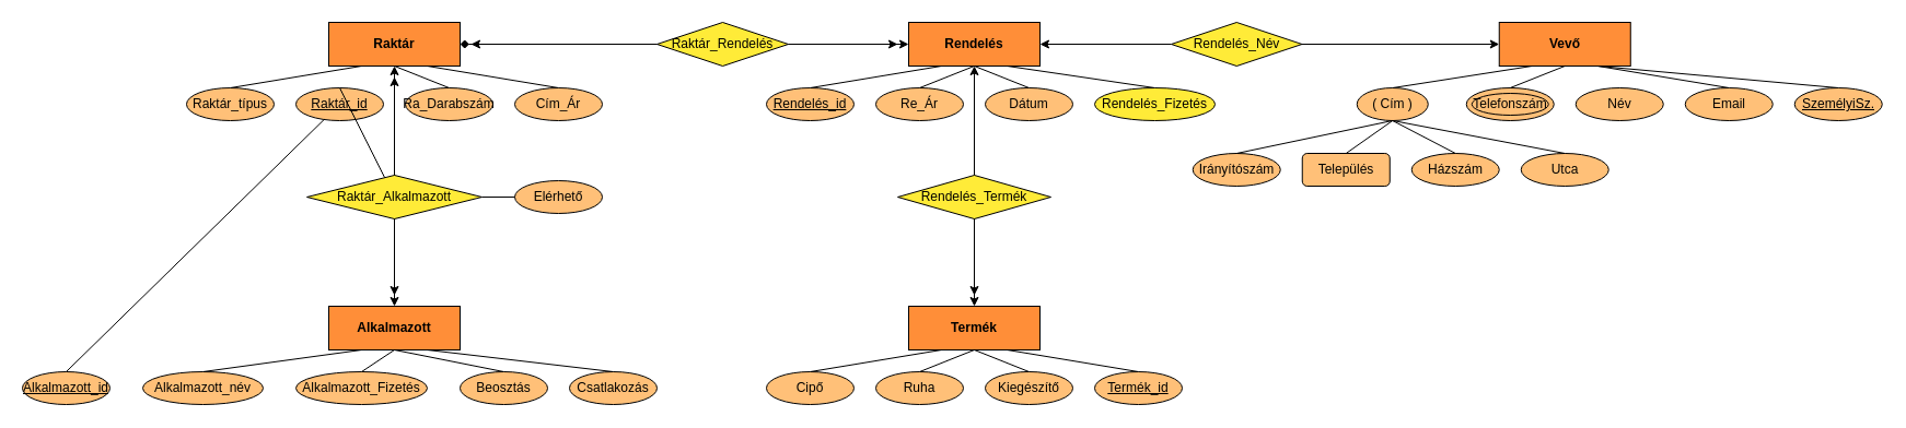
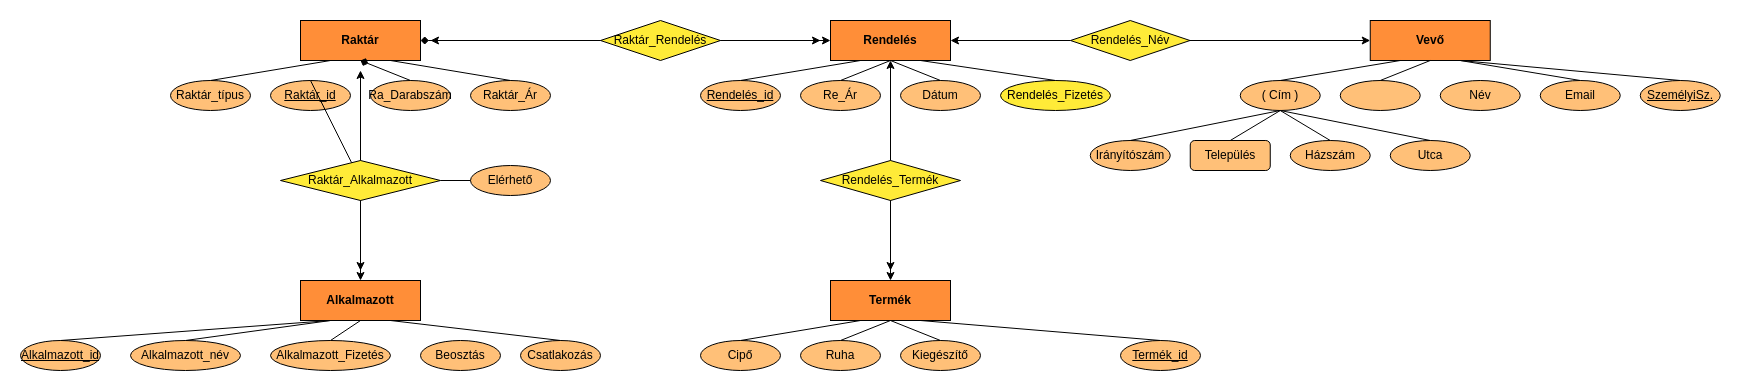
  <mxCell id="0" />
  <mxCell id="1" parent="0" />
  <mxCell id="2" value="&lt;b&gt;Raktár&lt;/b&gt;" style="rounded=0;whiteSpace=wrap;html=1;fillColor=#FF8E38;" parent="1" vertex="1"><mxGeometry x="300" y="20" width="120" height="40" as="geometry" /></mxCell>
  <mxCell id="3" value="Raktár_típus" style="ellipse;whiteSpace=wrap;html=1;fillColor=#FFC078;" parent="1" vertex="1"><mxGeometry x="170" y="80" width="80" height="30" as="geometry" /></mxCell>
  <mxCell id="4" value="Ra_Darabszám" style="ellipse;whiteSpace=wrap;html=1;fillColor=#FFC078;" parent="1" vertex="1"><mxGeometry x="370" y="80" width="80" height="30" as="geometry" /></mxCell>
  <mxCell id="5" value="&lt;u&gt;Raktár_id&lt;/u&gt;" style="ellipse;whiteSpace=wrap;html=1;fillColor=#FFC078;" parent="1" vertex="1"><mxGeometry x="270" y="80" width="80" height="30" as="geometry" /></mxCell>
- <mxCell id="6" value="Cím_Ár" style="ellipse;whiteSpace=wrap;html=1;fillColor=#FFC078;" parent="1" vertex="1"><mxGeometry x="470" y="80" width="80" height="30" as="geometry" /></mxCell>
+ <mxCell id="6" value="Raktár_Ár" style="ellipse;whiteSpace=wrap;html=1;fillColor=#FFC078;" parent="1" vertex="1"><mxGeometry x="470" y="80" width="80" height="30" as="geometry" /></mxCell>
  <mxCell id="7" value="" style="endArrow=none;html=1;rounded=0;entryX=0.25;entryY=1;entryDx=0;entryDy=0;exitX=0.5;exitY=0;exitDx=0;exitDy=0;" parent="1" source="3" target="2" edge="1"><mxGeometry width="50" height="50" relative="1" as="geometry"><mxPoint x="210" y="80" as="sourcePoint" /><mxPoint x="260" y="30" as="targetPoint" /></mxGeometry></mxCell>
  <mxCell id="8" value="" style="endArrow=none;html=1;rounded=0;exitX=0.5;exitY=0;exitDx=0;exitDy=0;" parent="1" source="5" target="20" edge="1"><mxGeometry width="50" height="50" relative="1" as="geometry"><mxPoint x="370" y="90" as="sourcePoint" /><mxPoint x="370" y="60" as="targetPoint" /></mxGeometry></mxCell>
- <mxCell id="9" value="" style="endArrow=none;html=1;rounded=0;exitX=0.5;exitY=0;exitDx=0;exitDy=0;entryX=0.5;entryY=1;entryDx=0;entryDy=0;" parent="1" source="4" target="2" edge="1"><mxGeometry width="50" height="50" relative="1" as="geometry"><mxPoint x="370" y="90" as="sourcePoint" /><mxPoint x="420" y="40" as="targetPoint" /></mxGeometry></mxCell>
+ <mxCell id="9" value="" style="endArrow=diamond;html=1;rounded=0;exitX=0.5;exitY=0;exitDx=0;exitDy=0;entryX=0.5;entryY=1;entryDx=0;entryDy=0;" parent="1" source="4" target="2" edge="1"><mxGeometry width="50" height="50" relative="1" as="geometry"><mxPoint x="370" y="90" as="sourcePoint" /><mxPoint x="420" y="40" as="targetPoint" /></mxGeometry></mxCell>
  <mxCell id="10" value="" style="endArrow=none;html=1;rounded=0;exitX=0.5;exitY=0;exitDx=0;exitDy=0;entryX=0.75;entryY=1;entryDx=0;entryDy=0;" parent="1" source="6" target="2" edge="1"><mxGeometry width="50" height="50" relative="1" as="geometry"><mxPoint x="370" y="90" as="sourcePoint" /><mxPoint x="420" y="40" as="targetPoint" /></mxGeometry></mxCell>
  <mxCell id="11" value="&lt;b&gt;Alkalmazott&lt;/b&gt;" style="rounded=0;whiteSpace=wrap;html=1;fillColor=#FF8E38;" parent="1" vertex="1"><mxGeometry x="300" y="280" width="120" height="40" as="geometry" /></mxCell>
  <mxCell id="12" value="Alkalmazott_név" style="ellipse;whiteSpace=wrap;html=1;fillColor=#FFC078;" parent="1" vertex="1"><mxGeometry x="130" y="340" width="110" height="30" as="geometry" /></mxCell>
  <mxCell id="13" value="Csatlakozás" style="ellipse;whiteSpace=wrap;html=1;fillColor=#FFC078;" parent="1" vertex="1"><mxGeometry x="520" y="340" width="80" height="30" as="geometry" /></mxCell>
  <mxCell id="14" value="Beosztás" style="ellipse;whiteSpace=wrap;html=1;fillColor=#FFC078;" parent="1" vertex="1"><mxGeometry x="420" y="340" width="80" height="30" as="geometry" /></mxCell>
  <mxCell id="15" value="Alkalmazott_Fizetés" style="ellipse;whiteSpace=wrap;html=1;fillColor=#FFC078;" parent="1" vertex="1"><mxGeometry x="270" y="340" width="120" height="30" as="geometry" /></mxCell>
  <mxCell id="16" value="" style="endArrow=none;html=1;rounded=0;exitX=0.5;exitY=0;exitDx=0;exitDy=0;entryX=0.25;entryY=1;entryDx=0;entryDy=0;" parent="1" source="12" target="11" edge="1"><mxGeometry width="50" height="50" relative="1" as="geometry"><mxPoint x="380" y="250" as="sourcePoint" /><mxPoint x="430" y="200" as="targetPoint" /></mxGeometry></mxCell>
  <mxCell id="17" value="" style="endArrow=none;html=1;rounded=0;exitX=0.5;exitY=0;exitDx=0;exitDy=0;entryX=0.5;entryY=1;entryDx=0;entryDy=0;" parent="1" source="15" target="11" edge="1"><mxGeometry width="50" height="50" relative="1" as="geometry"><mxPoint x="380" y="250" as="sourcePoint" /><mxPoint x="430" y="200" as="targetPoint" /></mxGeometry></mxCell>
- <mxCell id="18" value="" style="endArrow=none;html=1;rounded=0;exitX=0.5;exitY=0;exitDx=0;exitDy=0;entryX=0.5;entryY=1;entryDx=0;entryDy=0;" parent="1" source="14" target="11" edge="1"><mxGeometry width="50" height="50" relative="1" as="geometry"><mxPoint x="380" y="250" as="sourcePoint" /><mxPoint x="430" y="200" as="targetPoint" /></mxGeometry></mxCell>
  <mxCell id="19" value="" style="endArrow=none;html=1;rounded=0;exitX=0.5;exitY=0;exitDx=0;exitDy=0;entryX=0.75;entryY=1;entryDx=0;entryDy=0;" parent="1" source="13" target="11" edge="1"><mxGeometry width="50" height="50" relative="1" as="geometry"><mxPoint x="380" y="250" as="sourcePoint" /><mxPoint x="430" y="200" as="targetPoint" /></mxGeometry></mxCell>
  <mxCell id="20" value="Raktár_Alkalmazott" style="rhombus;whiteSpace=wrap;html=1;fillColor=#FFEB38;" parent="1" vertex="1"><mxGeometry x="280" y="160" width="160" height="40" as="geometry" /></mxCell>
  <mxCell id="21" value="Elérhető" style="ellipse;whiteSpace=wrap;html=1;fillColor=#FFC078;" parent="1" vertex="1"><mxGeometry x="470" y="165" width="80" height="30" as="geometry" /></mxCell>
  <mxCell id="22" value="" style="endArrow=none;html=1;rounded=0;entryX=0;entryY=0.5;entryDx=0;entryDy=0;exitX=1;exitY=0.5;exitDx=0;exitDy=0;" parent="1" source="20" target="21" edge="1"><mxGeometry width="50" height="50" relative="1" as="geometry"><mxPoint x="380" y="250" as="sourcePoint" /><mxPoint x="430" y="200" as="targetPoint" /></mxGeometry></mxCell>
  <mxCell id="23" value="" style="endArrow=classic;html=1;rounded=0;exitX=0.5;exitY=1;exitDx=0;exitDy=0;entryX=0.5;entryY=0;entryDx=0;entryDy=0;" parent="1" source="20" target="11" edge="1"><mxGeometry width="50" height="50" relative="1" as="geometry"><mxPoint x="380" y="150" as="sourcePoint" /><mxPoint x="430" y="100" as="targetPoint" /></mxGeometry></mxCell>
  <mxCell id="24" value="" style="endArrow=classic;html=1;rounded=0;exitX=0.5;exitY=1;exitDx=0;exitDy=0;" parent="1" source="20" edge="1"><mxGeometry width="50" height="50" relative="1" as="geometry"><mxPoint x="380" y="150" as="sourcePoint" /><mxPoint x="360" y="270" as="targetPoint" /></mxGeometry></mxCell>
- <mxCell id="25" value="" style="endArrow=classic;html=1;rounded=0;exitX=0.5;exitY=0;exitDx=0;exitDy=0;entryX=0.5;entryY=1;entryDx=0;entryDy=0;" parent="1" source="20" target="2" edge="1"><mxGeometry width="50" height="50" relative="1" as="geometry"><mxPoint x="380" y="210" as="sourcePoint" /><mxPoint x="430" y="160" as="targetPoint" /></mxGeometry></mxCell>
  <mxCell id="26" value="" style="endArrow=classic;html=1;rounded=0;exitX=0.5;exitY=0;exitDx=0;exitDy=0;" parent="1" source="20" edge="1"><mxGeometry width="50" height="50" relative="1" as="geometry"><mxPoint x="380" y="210" as="sourcePoint" /><mxPoint x="360" y="70" as="targetPoint" /></mxGeometry></mxCell>
  <mxCell id="27" value="Raktár_Rendelés" style="rhombus;whiteSpace=wrap;html=1;fillColor=#FFEB38;" parent="1" vertex="1"><mxGeometry x="600" y="20" width="120" height="40" as="geometry" /></mxCell>
  <mxCell id="28" value="" style="endArrow=diamond;html=1;rounded=0;exitX=0;exitY=0.5;exitDx=0;exitDy=0;entryX=1;entryY=0.5;entryDx=0;entryDy=0;" parent="1" source="27" target="2" edge="1"><mxGeometry width="50" height="50" relative="1" as="geometry"><mxPoint x="530" y="120" as="sourcePoint" /><mxPoint x="580" y="70" as="targetPoint" /></mxGeometry></mxCell>
  <mxCell id="29" value="" style="endArrow=classic;html=1;rounded=0;exitX=0;exitY=0.5;exitDx=0;exitDy=0;" parent="1" source="27" edge="1"><mxGeometry width="50" height="50" relative="1" as="geometry"><mxPoint x="530" y="120" as="sourcePoint" /><mxPoint x="430" y="40" as="targetPoint" /></mxGeometry></mxCell>
  <mxCell id="30" value="&lt;b&gt;Rendelés&lt;/b&gt;" style="rounded=0;whiteSpace=wrap;html=1;fillColor=#FF8E38;" parent="1" vertex="1"><mxGeometry x="830" y="20" width="120" height="40" as="geometry" /></mxCell>
  <mxCell id="31" value="" style="endArrow=classic;html=1;rounded=0;exitX=1;exitY=0.5;exitDx=0;exitDy=0;entryX=0;entryY=0.5;entryDx=0;entryDy=0;" parent="1" source="27" target="30" edge="1"><mxGeometry width="50" height="50" relative="1" as="geometry"><mxPoint x="580" y="120" as="sourcePoint" /><mxPoint x="630" y="70" as="targetPoint" /></mxGeometry></mxCell>
  <mxCell id="32" value="" style="endArrow=classic;html=1;rounded=0;exitX=1;exitY=0.5;exitDx=0;exitDy=0;" parent="1" source="27" edge="1"><mxGeometry width="50" height="50" relative="1" as="geometry"><mxPoint x="580" y="120" as="sourcePoint" /><mxPoint x="820" y="40" as="targetPoint" /></mxGeometry></mxCell>
  <mxCell id="33" value="Rendelés_Fizetés" style="ellipse;whiteSpace=wrap;html=1;fillColor=#ffeb38;" parent="1" vertex="1"><mxGeometry x="1000" y="80" width="110" height="30" as="geometry" /></mxCell>
  <mxCell id="34" value="Dátum" style="ellipse;whiteSpace=wrap;html=1;fillColor=#FFC078;" parent="1" vertex="1"><mxGeometry x="900" y="80" width="80" height="30" as="geometry" /></mxCell>
  <mxCell id="35" value="Re_Ár" style="ellipse;whiteSpace=wrap;html=1;fillColor=#FFC078;" parent="1" vertex="1"><mxGeometry x="800" y="80" width="80" height="30" as="geometry" /></mxCell>
  <mxCell id="36" value="&lt;u&gt;Rendelés_id&lt;/u&gt;" style="ellipse;whiteSpace=wrap;html=1;fillColor=#FFC078;" parent="1" vertex="1"><mxGeometry x="700" y="80" width="80" height="30" as="geometry" /></mxCell>
  <mxCell id="37" value="" style="endArrow=none;html=1;rounded=0;exitX=0.5;exitY=0;exitDx=0;exitDy=0;entryX=0.25;entryY=1;entryDx=0;entryDy=0;" parent="1" source="36" target="30" edge="1"><mxGeometry width="50" height="50" relative="1" as="geometry"><mxPoint x="880" y="120" as="sourcePoint" /><mxPoint x="930" y="70" as="targetPoint" /></mxGeometry></mxCell>
  <mxCell id="38" value="" style="endArrow=none;html=1;rounded=0;exitX=0.5;exitY=0;exitDx=0;exitDy=0;entryX=0.5;entryY=1;entryDx=0;entryDy=0;" parent="1" source="35" target="30" edge="1"><mxGeometry width="50" height="50" relative="1" as="geometry"><mxPoint x="880" y="120" as="sourcePoint" /><mxPoint x="930" y="70" as="targetPoint" /></mxGeometry></mxCell>
  <mxCell id="39" value="" style="endArrow=none;html=1;rounded=0;exitX=0.5;exitY=0;exitDx=0;exitDy=0;entryX=0.5;entryY=1;entryDx=0;entryDy=0;" parent="1" source="34" target="30" edge="1"><mxGeometry width="50" height="50" relative="1" as="geometry"><mxPoint x="880" y="120" as="sourcePoint" /><mxPoint x="930" y="70" as="targetPoint" /></mxGeometry></mxCell>
  <mxCell id="40" value="" style="endArrow=none;html=1;rounded=0;exitX=0.5;exitY=0;exitDx=0;exitDy=0;entryX=0.75;entryY=1;entryDx=0;entryDy=0;" parent="1" source="33" target="30" edge="1"><mxGeometry width="50" height="50" relative="1" as="geometry"><mxPoint x="880" y="120" as="sourcePoint" /><mxPoint x="930" y="70" as="targetPoint" /></mxGeometry></mxCell>
  <mxCell id="41" value="Rendelés_Termék" style="rhombus;whiteSpace=wrap;html=1;fillColor=#FFEB38;" parent="1" vertex="1"><mxGeometry x="820" y="160" width="140" height="40" as="geometry" /></mxCell>
  <mxCell id="42" value="" style="endArrow=classic;html=1;rounded=0;exitX=0.5;exitY=0;exitDx=0;exitDy=0;entryX=0.5;entryY=1;entryDx=0;entryDy=0;" parent="1" source="41" target="30" edge="1"><mxGeometry width="50" height="50" relative="1" as="geometry"><mxPoint x="810" y="150" as="sourcePoint" /><mxPoint x="840" y="160" as="targetPoint" /></mxGeometry></mxCell>
  <mxCell id="43" value="&lt;b&gt;Termék&lt;/b&gt;" style="rounded=0;whiteSpace=wrap;html=1;fillColor=#FF8E38;" parent="1" vertex="1"><mxGeometry x="830" y="280" width="120" height="40" as="geometry" /></mxCell>
  <mxCell id="44" value="" style="endArrow=classic;html=1;rounded=0;exitX=0.5;exitY=1;exitDx=0;exitDy=0;entryX=0.5;entryY=0;entryDx=0;entryDy=0;" parent="1" source="41" target="43" edge="1"><mxGeometry width="50" height="50" relative="1" as="geometry"><mxPoint x="530" y="270" as="sourcePoint" /><mxPoint x="580" y="220" as="targetPoint" /></mxGeometry></mxCell>
  <mxCell id="45" value="" style="endArrow=classic;html=1;rounded=0;exitX=0.5;exitY=1;exitDx=0;exitDy=0;" parent="1" source="41" edge="1"><mxGeometry width="50" height="50" relative="1" as="geometry"><mxPoint x="530" y="270" as="sourcePoint" /><mxPoint x="890" y="270" as="targetPoint" /></mxGeometry></mxCell>
  <mxCell id="46" value="Ruha" style="ellipse;whiteSpace=wrap;html=1;fillColor=#FFC078;" parent="1" vertex="1"><mxGeometry x="800" y="340" width="80" height="30" as="geometry" /></mxCell>
- <mxCell id="47" value="&lt;u&gt;Termék_id&lt;/u&gt;" style="ellipse;whiteSpace=wrap;html=1;fillColor=#FFC078;" parent="1" vertex="1"><mxGeometry x="1000" y="340" width="80" height="30" as="geometry" /></mxCell>
+ <mxCell id="47" value="&lt;u&gt;Termék_id&lt;/u&gt;" style="ellipse;whiteSpace=wrap;html=1;fillColor=#FFC078;" parent="1" vertex="1"><mxGeometry x="1120" y="340" width="80" height="30" as="geometry" /></mxCell>
  <mxCell id="48" value="Kiegészítő" style="ellipse;whiteSpace=wrap;html=1;fillColor=#FFC078;" parent="1" vertex="1"><mxGeometry x="900" y="340" width="80" height="30" as="geometry" /></mxCell>
  <mxCell id="49" value="Cipő" style="ellipse;whiteSpace=wrap;html=1;fillColor=#FFC078;" parent="1" vertex="1"><mxGeometry x="700" y="340" width="80" height="30" as="geometry" /></mxCell>
  <mxCell id="50" value="" style="endArrow=none;html=1;rounded=0;exitX=0.5;exitY=0;exitDx=0;exitDy=0;entryX=0.25;entryY=1;entryDx=0;entryDy=0;" parent="1" source="49" target="43" edge="1"><mxGeometry width="50" height="50" relative="1" as="geometry"><mxPoint x="820" y="270" as="sourcePoint" /><mxPoint x="870" y="220" as="targetPoint" /></mxGeometry></mxCell>
  <mxCell id="51" value="" style="endArrow=none;html=1;rounded=0;exitX=0.5;exitY=0;exitDx=0;exitDy=0;entryX=0.5;entryY=1;entryDx=0;entryDy=0;" parent="1" source="46" target="43" edge="1"><mxGeometry width="50" height="50" relative="1" as="geometry"><mxPoint x="820" y="270" as="sourcePoint" /><mxPoint x="870" y="220" as="targetPoint" /></mxGeometry></mxCell>
  <mxCell id="52" value="" style="endArrow=none;html=1;rounded=0;exitX=0.5;exitY=0;exitDx=0;exitDy=0;entryX=0.5;entryY=1;entryDx=0;entryDy=0;" parent="1" source="48" target="43" edge="1"><mxGeometry width="50" height="50" relative="1" as="geometry"><mxPoint x="820" y="270" as="sourcePoint" /><mxPoint x="870" y="220" as="targetPoint" /></mxGeometry></mxCell>
  <mxCell id="53" value="" style="endArrow=none;html=1;rounded=0;exitX=0.5;exitY=0;exitDx=0;exitDy=0;entryX=0.75;entryY=1;entryDx=0;entryDy=0;" parent="1" source="47" target="43" edge="1"><mxGeometry width="50" height="50" relative="1" as="geometry"><mxPoint x="820" y="270" as="sourcePoint" /><mxPoint x="870" y="220" as="targetPoint" /></mxGeometry></mxCell>
  <mxCell id="54" value="Rendelés_Név" style="rhombus;whiteSpace=wrap;html=1;fillColor=#FFEB38;" parent="1" vertex="1"><mxGeometry x="1070" y="20" width="119.5" height="40" as="geometry" /></mxCell>
  <mxCell id="55" value="" style="endArrow=classic;html=1;rounded=0;exitX=0;exitY=0.5;exitDx=0;exitDy=0;entryX=1;entryY=0.5;entryDx=0;entryDy=0;" parent="1" source="54" target="30" edge="1"><mxGeometry width="50" height="50" relative="1" as="geometry"><mxPoint x="1030" y="150" as="sourcePoint" /><mxPoint x="1080" y="100" as="targetPoint" /></mxGeometry></mxCell>
  <mxCell id="56" value="&lt;b&gt;Vevő&lt;/b&gt;" style="rounded=0;whiteSpace=wrap;html=1;fillColor=#FF8E38;" parent="1" vertex="1"><mxGeometry x="1369.75" y="20" width="120" height="40" as="geometry" /></mxCell>
  <mxCell id="57" value="" style="endArrow=classic;html=1;rounded=0;exitX=1;exitY=0.5;exitDx=0;exitDy=0;entryX=0;entryY=0.5;entryDx=0;entryDy=0;" parent="1" source="54" target="56" edge="1"><mxGeometry width="50" height="50" relative="1" as="geometry"><mxPoint x="969.75" y="150" as="sourcePoint" /><mxPoint x="1019.75" y="100" as="targetPoint" /></mxGeometry></mxCell>
  <mxCell id="58" value="Név" style="ellipse;whiteSpace=wrap;html=1;fillColor=#FFC078;" parent="1" vertex="1"><mxGeometry x="1439.75" y="80" width="80" height="30" as="geometry" /></mxCell>
  <mxCell id="59" value="" style="ellipse;whiteSpace=wrap;html=1;fillColor=#FFC078;" parent="1" vertex="1"><mxGeometry x="1339.75" y="80" width="80" height="30" as="geometry" /></mxCell>
  <mxCell id="60" value="Email" style="ellipse;whiteSpace=wrap;html=1;fillColor=#FFC078;" parent="1" vertex="1"><mxGeometry x="1539.75" y="80" width="80" height="30" as="geometry" /></mxCell>
- <mxCell id="61" value="( Cím )" style="ellipse;whiteSpace=wrap;html=1;fillColor=#FFC078;" parent="1" vertex="1"><mxGeometry x="1239.75" y="80" width="65" height="30" as="geometry" /></mxCell>
- <mxCell id="62" value="Telefonszám" style="ellipse;whiteSpace=wrap;html=1;fillColor=#FFC078;" parent="1" vertex="1"><mxGeometry x="1344.75" y="85" width="70" height="20" as="geometry" /></mxCell>
+ <mxCell id="61" value="( Cím )" style="ellipse;whiteSpace=wrap;html=1;fillColor=#FFC078;" parent="1" vertex="1"><mxGeometry x="1239.75" y="80" width="80" height="30" as="geometry" /></mxCell>
  <mxCell id="63" value="" style="endArrow=none;html=1;rounded=0;exitX=0.5;exitY=0;exitDx=0;exitDy=0;entryX=0.25;entryY=1;entryDx=0;entryDy=0;" parent="1" source="61" target="56" edge="1"><mxGeometry width="50" height="50" relative="1" as="geometry"><mxPoint x="1329.75" y="110" as="sourcePoint" /><mxPoint x="1379.75" y="60" as="targetPoint" /></mxGeometry></mxCell>
  <mxCell id="64" value="" style="endArrow=none;html=1;rounded=0;exitX=0.5;exitY=0;exitDx=0;exitDy=0;entryX=0.5;entryY=1;entryDx=0;entryDy=0;" parent="1" source="59" target="56" edge="1"><mxGeometry width="50" height="50" relative="1" as="geometry"><mxPoint x="1329.75" y="110" as="sourcePoint" /><mxPoint x="1379.75" y="60" as="targetPoint" /></mxGeometry></mxCell>
  <mxCell id="65" value="" style="endArrow=none;html=1;rounded=0;exitX=0.5;exitY=0;exitDx=0;exitDy=0;entryX=0.75;entryY=1;entryDx=0;entryDy=0;" parent="1" source="60" target="56" edge="1"><mxGeometry width="50" height="50" relative="1" as="geometry"><mxPoint x="1329.75" y="110" as="sourcePoint" /><mxPoint x="1379.75" y="60" as="targetPoint" /></mxGeometry></mxCell>
  <mxCell id="66" value="Település" style="whiteSpace=wrap;html=1;fillColor=#FFC078;rounded=1;" parent="1" vertex="1"><mxGeometry x="1189.75" y="140" width="80" height="30" as="geometry" /></mxCell>
  <mxCell id="67" value="Irányítószám" style="ellipse;whiteSpace=wrap;html=1;fillColor=#FFC078;" parent="1" vertex="1"><mxGeometry x="1089.75" y="140" width="80" height="30" as="geometry" /></mxCell>
  <mxCell id="68" value="Utca" style="ellipse;whiteSpace=wrap;html=1;fillColor=#FFC078;" parent="1" vertex="1"><mxGeometry x="1389.75" y="140" width="80" height="30" as="geometry" /></mxCell>
  <mxCell id="69" value="Házszám" style="ellipse;whiteSpace=wrap;html=1;fillColor=#FFC078;" parent="1" vertex="1"><mxGeometry x="1289.75" y="140" width="80" height="30" as="geometry" /></mxCell>
  <mxCell id="70" value="" style="endArrow=none;html=1;rounded=0;exitX=0.5;exitY=0;exitDx=0;exitDy=0;entryX=0.5;entryY=1;entryDx=0;entryDy=0;" parent="1" source="67" target="61" edge="1"><mxGeometry width="50" height="50" relative="1" as="geometry"><mxPoint x="1329.75" y="110" as="sourcePoint" /><mxPoint x="1379.75" y="60" as="targetPoint" /></mxGeometry></mxCell>
  <mxCell id="71" value="" style="endArrow=none;html=1;rounded=0;exitX=0.5;exitY=0;exitDx=0;exitDy=0;entryX=0.5;entryY=1;entryDx=0;entryDy=0;" parent="1" source="66" target="61" edge="1"><mxGeometry width="50" height="50" relative="1" as="geometry"><mxPoint x="1329.75" y="110" as="sourcePoint" /><mxPoint x="1379.75" y="60" as="targetPoint" /></mxGeometry></mxCell>
  <mxCell id="72" value="" style="endArrow=none;html=1;rounded=0;exitX=0.5;exitY=0;exitDx=0;exitDy=0;entryX=0.5;entryY=1;entryDx=0;entryDy=0;" parent="1" source="69" target="61" edge="1"><mxGeometry width="50" height="50" relative="1" as="geometry"><mxPoint x="1329.75" y="110" as="sourcePoint" /><mxPoint x="1379.75" y="60" as="targetPoint" /></mxGeometry></mxCell>
  <mxCell id="73" value="" style="endArrow=none;html=1;rounded=0;exitX=0.5;exitY=0;exitDx=0;exitDy=0;entryX=0.5;entryY=1;entryDx=0;entryDy=0;" parent="1" source="68" target="61" edge="1"><mxGeometry width="50" height="50" relative="1" as="geometry"><mxPoint x="1329.75" y="110" as="sourcePoint" /><mxPoint x="1379.75" y="60" as="targetPoint" /></mxGeometry></mxCell>
  <mxCell id="74" value="&lt;u&gt;SzemélyiSz.&lt;/u&gt;" style="ellipse;whiteSpace=wrap;html=1;fillColor=#FFC078;" parent="1" vertex="1"><mxGeometry x="1639.75" y="80" width="80" height="30" as="geometry" /></mxCell>
  <mxCell id="75" value="" style="endArrow=none;html=1;rounded=0;entryX=0.5;entryY=0;entryDx=0;entryDy=0;exitX=0.75;exitY=1;exitDx=0;exitDy=0;" parent="1" source="56" target="74" edge="1"><mxGeometry width="50" height="50" relative="1" as="geometry"><mxPoint x="1489.75" y="30" as="sourcePoint" /><mxPoint x="1539.75" y="-20" as="targetPoint" /></mxGeometry></mxCell>
  <mxCell id="76" value="&lt;u&gt;Alkalmazott_id&lt;/u&gt;" style="ellipse;whiteSpace=wrap;html=1;fillColor=#FFC078;" parent="1" vertex="1"><mxGeometry x="20" y="340" width="80" height="30" as="geometry" /></mxCell>
- <mxCell id="77" value="" style="endArrow=none;html=1;rounded=0;exitX=0.5;exitY=0;exitDx=0;exitDy=0;" parent="1" source="76" target="5" edge="1"><mxGeometry width="50" height="50" relative="1" as="geometry"><mxPoint x="490" y="250" as="sourcePoint" /><mxPoint x="540" y="200" as="targetPoint" /></mxGeometry></mxCell>
+ <mxCell id="77" value="" style="endArrow=none;html=1;rounded=0;exitX=0.5;exitY=0;exitDx=0;exitDy=0;entryX=0.25;entryY=1;entryDx=0;entryDy=0;" parent="1" source="76" target="11" edge="1"><mxGeometry width="50" height="50" relative="1" as="geometry"><mxPoint x="490" y="250" as="sourcePoint" /><mxPoint x="540" y="200" as="targetPoint" /></mxGeometry></mxCell>
